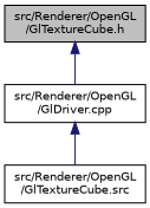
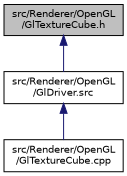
  digraph {
    node [color=black fillcolor=white fontname=Helvetica fontsize=10 shape=record style=filled]
    edge [color=midnightblue dir=back fontname=Helvetica fontsize=10 labelfontname=Helvetica labelfontsize=10 style=solid]
    n1 [fillcolor=grey75 fontcolor=black height=0.2 label="src/Renderer/OpenGL\l/GlTextureCube.h" width=0.4]
-   n2 [height=0.2 label="src/Renderer/OpenGL\l/GlDriver.cpp" width=0.4]
-   n3 [height=0.2 label="src/Renderer/OpenGL\l/GlTextureCube.src" width=0.4]
+   n2 [height=0.2 label="src/Renderer/OpenGL\l/GlDriver.src" width=0.4]
+   n3 [height=0.2 label="src/Renderer/OpenGL\l/GlTextureCube.cpp" width=0.4]
    n1 -> n2
    n2 -> n3
  }
